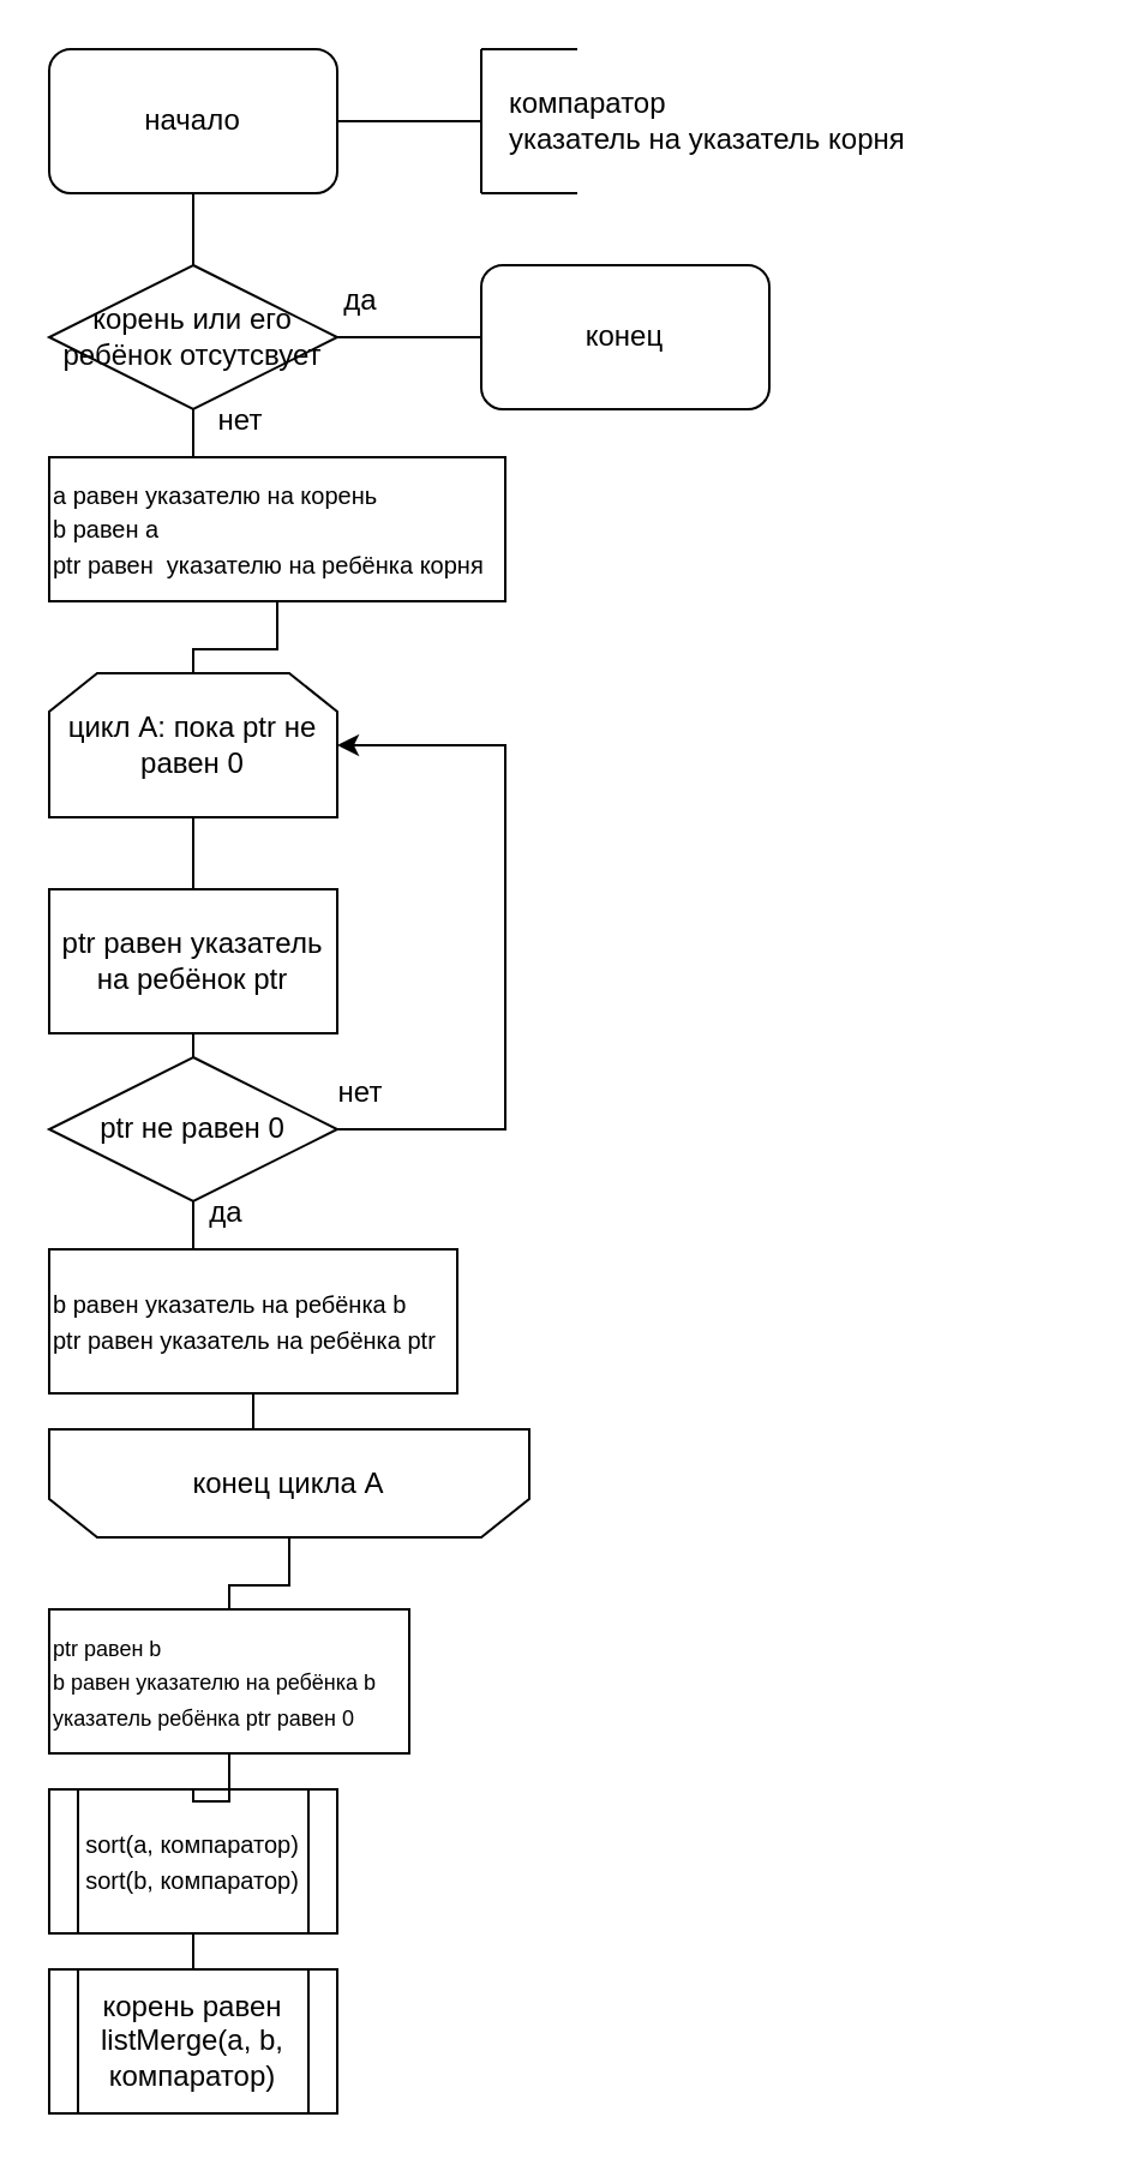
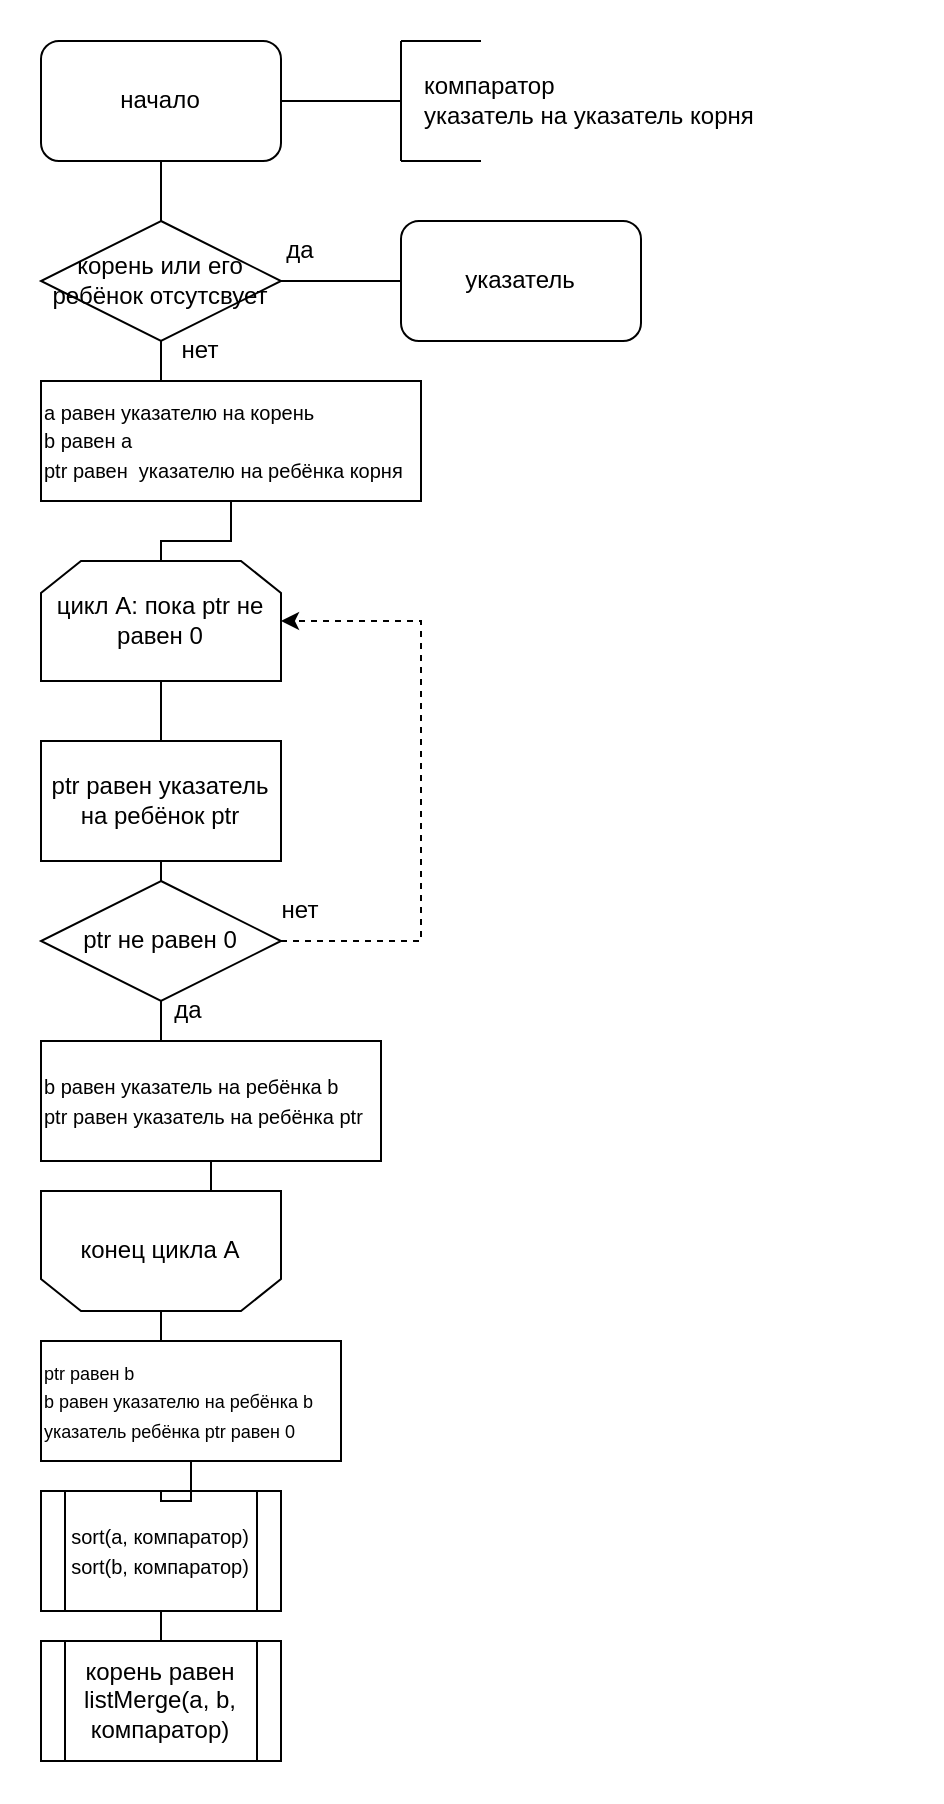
  <mxCell id="0" />
  <mxCell id="1" parent="0" />
  <mxCell id="2" value="" style="edgeStyle=orthogonalEdgeStyle;rounded=0;orthogonalLoop=1;jettySize=auto;html=1;endArrow=none;endFill=0;" edge="1" parent="1" source="3"><mxGeometry relative="1" as="geometry"><mxPoint x="80" y="110" as="targetPoint" /></mxGeometry></mxCell>
  <mxCell id="3" value="начало" style="rounded=1;whiteSpace=wrap;html=1;" vertex="1" parent="1"><mxGeometry x="20" y="20" width="120" height="60" as="geometry" /></mxCell>
  <mxCell id="4" value="" style="endArrow=none;html=1;rounded=0;" edge="1" parent="1"><mxGeometry width="50" height="50" relative="1" as="geometry"><mxPoint x="140" y="50" as="sourcePoint" /><mxPoint x="200" y="50" as="targetPoint" /></mxGeometry></mxCell>
  <mxCell id="5" value="" style="endArrow=none;html=1;rounded=0;" edge="1" parent="1"><mxGeometry width="50" height="50" relative="1" as="geometry"><mxPoint x="200" y="80" as="sourcePoint" /><mxPoint x="200" y="20" as="targetPoint" /></mxGeometry></mxCell>
  <mxCell id="6" value="" style="endArrow=none;html=1;rounded=0;" edge="1" parent="1"><mxGeometry width="50" height="50" relative="1" as="geometry"><mxPoint x="200" y="20" as="sourcePoint" /><mxPoint x="240" y="20" as="targetPoint" /></mxGeometry></mxCell>
  <mxCell id="7" value="" style="endArrow=none;html=1;rounded=0;" edge="1" parent="1"><mxGeometry width="50" height="50" relative="1" as="geometry"><mxPoint x="200" y="80" as="sourcePoint" /><mxPoint x="240" y="80" as="targetPoint" /></mxGeometry></mxCell>
  <mxCell id="8" value="компаратор&lt;br&gt;указатель на указатель корня" style="text;html=1;strokeColor=none;fillColor=none;align=left;verticalAlign=middle;whiteSpace=wrap;rounded=0;" vertex="1" parent="1"><mxGeometry x="210" y="35" width="240" height="30" as="geometry" /></mxCell>
  <mxCell id="9" style="edgeStyle=orthogonalEdgeStyle;rounded=0;orthogonalLoop=1;jettySize=auto;html=1;entryX=0.5;entryY=0;entryDx=0;entryDy=0;endArrow=none;endFill=0;" edge="1" parent="1" source="10" target="16"><mxGeometry relative="1" as="geometry" /></mxCell>
  <mxCell id="10" value="корень или его ребёнок отсутсвует" style="rhombus;whiteSpace=wrap;html=1;" vertex="1" parent="1"><mxGeometry x="20" y="110" width="120" height="60" as="geometry" /></mxCell>
  <mxCell id="11" value="" style="endArrow=none;html=1;rounded=0;exitX=1;exitY=0.5;exitDx=0;exitDy=0;" edge="1" parent="1" source="10"><mxGeometry width="50" height="50" relative="1" as="geometry"><mxPoint x="170" y="200" as="sourcePoint" /><mxPoint x="200" y="140" as="targetPoint" /></mxGeometry></mxCell>
- <mxCell id="12" value="конец" style="rounded=1;whiteSpace=wrap;html=1;" vertex="1" parent="1"><mxGeometry x="200" y="110" width="120" height="60" as="geometry" /></mxCell>
+ <mxCell id="12" value="указатель" style="rounded=1;whiteSpace=wrap;html=1;" vertex="1" parent="1"><mxGeometry x="200" y="110" width="120" height="60" as="geometry" /></mxCell>
  <mxCell id="13" value="" style="edgeStyle=orthogonalEdgeStyle;rounded=0;orthogonalLoop=1;jettySize=auto;html=1;endArrow=none;endFill=0;" edge="1" parent="1" source="14" target="20"><mxGeometry relative="1" as="geometry" /></mxCell>
  <mxCell id="14" value="цикл A: пока ptr не равен 0" style="shape=loopLimit;whiteSpace=wrap;html=1;" vertex="1" parent="1"><mxGeometry x="20" y="280" width="120" height="60" as="geometry" /></mxCell>
  <mxCell id="15" style="edgeStyle=orthogonalEdgeStyle;rounded=0;orthogonalLoop=1;jettySize=auto;html=1;entryX=0.5;entryY=0;entryDx=0;entryDy=0;endArrow=none;endFill=0;" edge="1" parent="1" source="16" target="14"><mxGeometry relative="1" as="geometry" /></mxCell>
  <mxCell id="16" value="&lt;font style=&quot;font-size: 10px;&quot;&gt;a равен указателю на корень&lt;br&gt;b равен a&lt;br&gt;ptr равен&amp;nbsp; указателю на ребёнка корня&lt;/font&gt;" style="rounded=0;whiteSpace=wrap;html=1;align=left;" vertex="1" parent="1"><mxGeometry x="20" y="190" width="190" height="60" as="geometry" /></mxCell>
  <mxCell id="17" value="" style="edgeStyle=orthogonalEdgeStyle;rounded=0;orthogonalLoop=1;jettySize=auto;html=1;endArrow=none;endFill=0;" edge="1" parent="1" source="18" target="25"><mxGeometry relative="1" as="geometry" /></mxCell>
  <mxCell id="18" value="&lt;font style=&quot;font-size: 10px;&quot;&gt;b равен указатель на ребёнка b&lt;br&gt;ptr равен указатель на ребёнка ptr&lt;/font&gt;" style="rounded=0;whiteSpace=wrap;html=1;align=left;" vertex="1" parent="1"><mxGeometry x="20" y="520" width="170" height="60" as="geometry" /></mxCell>
  <mxCell id="19" value="" style="edgeStyle=orthogonalEdgeStyle;rounded=0;orthogonalLoop=1;jettySize=auto;html=1;endArrow=none;endFill=0;" edge="1" parent="1" source="20" target="23"><mxGeometry relative="1" as="geometry" /></mxCell>
  <mxCell id="20" value="ptr равен указатель на ребёнок ptr" style="rounded=0;whiteSpace=wrap;html=1;" vertex="1" parent="1"><mxGeometry x="20" y="370" width="120" height="60" as="geometry" /></mxCell>
  <mxCell id="21" value="" style="edgeStyle=orthogonalEdgeStyle;rounded=0;orthogonalLoop=1;jettySize=auto;html=1;endArrow=none;endFill=0;" edge="1" parent="1" source="23" target="18"><mxGeometry relative="1" as="geometry" /></mxCell>
- <mxCell id="22" style="edgeStyle=orthogonalEdgeStyle;rounded=0;orthogonalLoop=1;jettySize=auto;html=1;entryX=1;entryY=0.5;entryDx=0;entryDy=0;exitX=1;exitY=0.5;exitDx=0;exitDy=0;" edge="1" parent="1" source="23" target="14"><mxGeometry relative="1" as="geometry"><Array as="points"><mxPoint x="210" y="470" /><mxPoint x="210" y="310" /></Array></mxGeometry></mxCell>
+ <mxCell id="22" style="edgeStyle=orthogonalEdgeStyle;rounded=0;orthogonalLoop=1;jettySize=auto;html=1;entryX=1;entryY=0.5;entryDx=0;entryDy=0;exitX=1;exitY=0.5;exitDx=0;exitDy=0;dashed=1;" edge="1" parent="1" source="23" target="14"><mxGeometry relative="1" as="geometry"><Array as="points"><mxPoint x="210" y="470" /><mxPoint x="210" y="310" /></Array></mxGeometry></mxCell>
  <mxCell id="23" value="ptr не равен 0" style="rhombus;whiteSpace=wrap;html=1;" vertex="1" parent="1"><mxGeometry x="20" y="440" width="120" height="60" as="geometry" /></mxCell>
  <mxCell id="24" value="" style="edgeStyle=orthogonalEdgeStyle;rounded=0;orthogonalLoop=1;jettySize=auto;html=1;endArrow=none;endFill=0;" edge="1" parent="1" source="25" target="30"><mxGeometry relative="1" as="geometry" /></mxCell>
- <mxCell id="25" value="конец цикла A" style="shape=loopLimit;whiteSpace=wrap;html=1;flipV=1;" vertex="1" parent="1"><mxGeometry x="20" y="595" width="200" height="45" as="geometry" /></mxCell>
+ <mxCell id="25" value="конец цикла A" style="shape=loopLimit;whiteSpace=wrap;html=1;flipV=1;" vertex="1" parent="1"><mxGeometry x="20" y="595" width="120" height="60" as="geometry" /></mxCell>
  <mxCell id="26" style="edgeStyle=orthogonalEdgeStyle;rounded=0;orthogonalLoop=1;jettySize=auto;html=1;entryX=0.5;entryY=0;entryDx=0;entryDy=0;endArrow=none;endFill=0;" edge="1" parent="1" source="27" target="28"><mxGeometry relative="1" as="geometry" /></mxCell>
  <mxCell id="27" value="&lt;font style=&quot;font-size: 10px;&quot;&gt;sort(a, компаратор)&lt;br&gt;sort(b, компаратор)&lt;br&gt;&lt;/font&gt;" style="shape=process;whiteSpace=wrap;html=1;backgroundOutline=1;" vertex="1" parent="1"><mxGeometry x="20" y="745" width="120" height="60" as="geometry" /></mxCell>
  <mxCell id="28" value="корень равен listMerge(a, b, компаратор)" style="shape=process;whiteSpace=wrap;html=1;backgroundOutline=1;" vertex="1" parent="1"><mxGeometry x="20" y="820" width="120" height="60" as="geometry" /></mxCell>
  <mxCell id="29" style="edgeStyle=orthogonalEdgeStyle;rounded=0;orthogonalLoop=1;jettySize=auto;html=1;entryX=0.5;entryY=0;entryDx=0;entryDy=0;endArrow=none;endFill=0;" edge="1" parent="1" source="30" target="27"><mxGeometry relative="1" as="geometry" /></mxCell>
  <mxCell id="30" value="&lt;font style=&quot;font-size: 9px;&quot;&gt;ptr равен b&lt;br&gt;b равен указателю на ребёнка b&lt;br&gt;указатель ребёнка ptr равен 0&lt;/font&gt;" style="rounded=0;whiteSpace=wrap;html=1;align=left;" vertex="1" parent="1"><mxGeometry x="20" y="670" width="150" height="60" as="geometry" /></mxCell>
  <mxCell id="31" value="да" style="text;html=1;strokeColor=none;fillColor=none;align=center;verticalAlign=middle;whiteSpace=wrap;rounded=0;" vertex="1" parent="1"><mxGeometry x="120" y="110" width="60" height="30" as="geometry" /></mxCell>
  <mxCell id="32" value="да" style="text;html=1;strokeColor=none;fillColor=none;align=center;verticalAlign=middle;whiteSpace=wrap;rounded=0;" vertex="1" parent="1"><mxGeometry x="64" y="490" width="60" height="30" as="geometry" /></mxCell>
  <mxCell id="33" value="нет" style="text;html=1;strokeColor=none;fillColor=none;align=center;verticalAlign=middle;whiteSpace=wrap;rounded=0;" vertex="1" parent="1"><mxGeometry x="70" y="160" width="60" height="30" as="geometry" /></mxCell>
  <mxCell id="34" value="нет" style="text;html=1;strokeColor=none;fillColor=none;align=center;verticalAlign=middle;whiteSpace=wrap;rounded=0;" vertex="1" parent="1"><mxGeometry x="120" y="440" width="60" height="30" as="geometry" /></mxCell>
